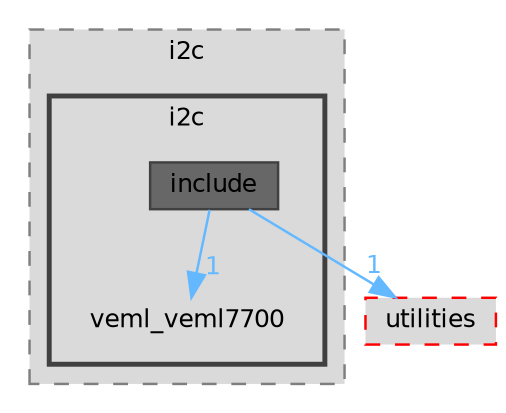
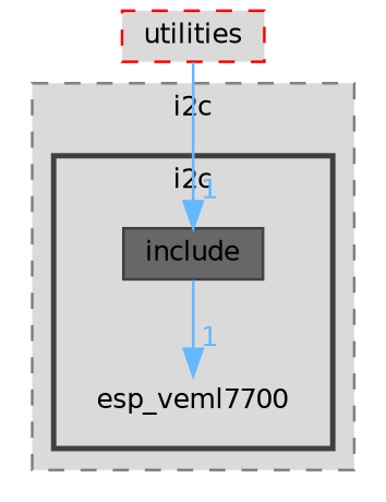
  digraph {
    compound=true
    node [fontname=Helvetica fontsize=10 shape=box]
    edge [color=steelblue1 fontcolor=steelblue1 fontname=Helvetica fontsize=10 headlabel=1 labeldistance=1.5 labelfontname=Helvetica labelfontsize=10]
-   n1 [height=0.2 label=veml_veml7700 shape=plaintext width=0.4]
+   n1 [height=0.2 label=esp_veml7700 shape=plaintext width=0.4]
    n2 [color=grey25 fillcolor="#676767" height=0.2 label=include style=filled width=0.4]
    n3 [color=red fillcolor="#dadada" height=0.2 label=utilities style="filled,dashed" width=0.4]
    subgraph cluster_1 {
      bgcolor="#dadada"
      fontname=Helvetica
      fontsize=10
      label=i2c
      pencolor=grey50
      style="filled,dashed"
      subgraph cluster_2 {
        bgcolor="#dadada"
        fontname=Helvetica
        fontsize=10
        label=i2c
        pencolor=grey25
        style="filled,bold"
        n1
        n2
      }
    }
    n2 -> n1
-   n2 -> n3
+   n3 -> n2
  }
